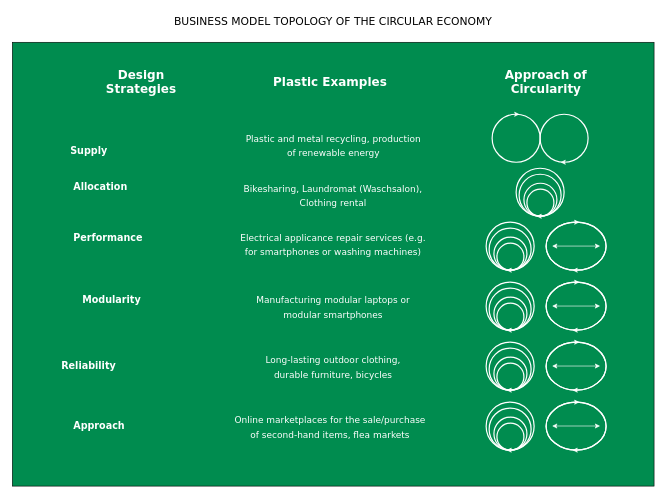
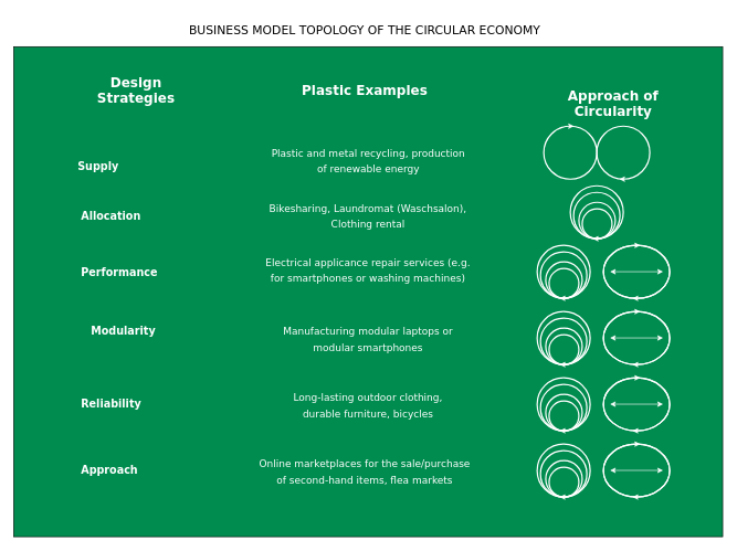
  <mxCell id="0" />
  <mxCell id="1" parent="0" />
  <mxCell id="2" value="" style="rounded=0;whiteSpace=wrap;html=1;fillColor=#008C4F;strokeColor=#000000;fontColor=#333333;fontFamily=Dejavu Sans;" parent="1" vertex="1"><mxGeometry x="20" y="70" width="1070" height="740" as="geometry" /></mxCell>
- <mxCell id="3" value="Design Strategies" style="text;html=1;strokeColor=none;fillColor=none;align=center;verticalAlign=middle;whiteSpace=wrap;rounded=0;fontFamily=Dejavu Sans;fontSize=20;fontStyle=1;fontColor=#FFFFFF;" parent="1" vertex="1"><mxGeometry x="150" y="120" width="170" height="30" as="geometry" /></mxCell>
+ <mxCell id="3" value="Design Strategies" style="text;html=1;strokeColor=none;fillColor=none;align=center;verticalAlign=middle;whiteSpace=wrap;rounded=0;fontFamily=Dejavu Sans;fontSize=20;fontStyle=1;fontColor=#FFFFFF;" parent="1" vertex="1"><mxGeometry x="120" y="120" width="170" height="30" as="geometry" /></mxCell>
  <mxCell id="4" value="Plastic Examples" style="text;html=1;strokeColor=none;fillColor=none;align=center;verticalAlign=middle;whiteSpace=wrap;rounded=0;fontFamily=Dejavu Sans;fontSize=20;fontStyle=1;fontColor=#FFFFFF;" parent="1" vertex="1"><mxGeometry x="450" y="120" width="200" height="30" as="geometry" /></mxCell>
- <mxCell id="5" value="Approach of Circularity" style="text;html=1;strokeColor=none;fillColor=none;align=center;verticalAlign=middle;whiteSpace=wrap;rounded=0;fontFamily=Dejavu Sans;fontSize=20;fontStyle=1;fontColor=#FFFFFF;" parent="1" vertex="1"><mxGeometry x="800" y="120" width="220" height="30" as="geometry" /></mxCell>
+ <mxCell id="5" value="Approach of Circularity" style="text;html=1;strokeColor=none;fillColor=none;align=center;verticalAlign=middle;whiteSpace=wrap;rounded=0;fontFamily=Dejavu Sans;fontSize=20;fontStyle=1;fontColor=#FFFFFF;" parent="1" vertex="1"><mxGeometry x="815" y="140" width="220" height="30" as="geometry" /></mxCell>
  <mxCell id="6" value="Supply" style="text;html=1;strokeColor=none;fillColor=none;align=left;verticalAlign=middle;whiteSpace=wrap;rounded=0;fontFamily=Dejavu Sans;fontSize=16;fontStyle=1;fontColor=#FFFFFF;" parent="1" vertex="1"><mxGeometry x="115" y="235" width="170" height="30" as="geometry" /></mxCell>
- <mxCell id="7" value="Allocation" style="text;html=1;strokeColor=none;fillColor=none;align=left;verticalAlign=middle;whiteSpace=wrap;rounded=0;fontFamily=Dejavu Sans;fontSize=16;fontStyle=1;fontColor=#FFFFFF;" parent="1" vertex="1"><mxGeometry x="120" y="295" width="170" height="30" as="geometry" /></mxCell>
- <mxCell id="8" value="Performance" style="text;html=1;strokeColor=none;fillColor=none;align=left;verticalAlign=middle;whiteSpace=wrap;rounded=0;fontFamily=Dejavu Sans;fontSize=16;fontStyle=1;fontColor=#FFFFFF;" parent="1" vertex="1"><mxGeometry x="120" y="380" width="250" height="30" as="geometry" /></mxCell>
+ <mxCell id="7" value="Allocation" style="text;html=1;strokeColor=none;fillColor=none;align=left;verticalAlign=middle;whiteSpace=wrap;rounded=0;fontFamily=Dejavu Sans;fontSize=16;fontStyle=1;fontColor=#FFFFFF;" parent="1" vertex="1"><mxGeometry x="120" y="310" width="170" height="30" as="geometry" /></mxCell>
+ <mxCell id="8" value="Performance" style="text;html=1;strokeColor=none;fillColor=none;align=left;verticalAlign=middle;whiteSpace=wrap;rounded=0;fontFamily=Dejavu Sans;fontSize=16;fontStyle=1;fontColor=#FFFFFF;" parent="1" vertex="1"><mxGeometry x="120" y="395" width="250" height="30" as="geometry" /></mxCell>
  <mxCell id="9" value="Modularity" style="text;html=1;strokeColor=none;fillColor=none;align=left;verticalAlign=middle;whiteSpace=wrap;rounded=0;fontFamily=Dejavu Sans;fontSize=16;fontStyle=1;fontColor=#FFFFFF;" parent="1" vertex="1"><mxGeometry x="135" y="485" width="250" height="30" as="geometry" /></mxCell>
- <mxCell id="10" value="Reliability" style="text;html=1;strokeColor=none;fillColor=none;align=left;verticalAlign=middle;whiteSpace=wrap;rounded=0;fontFamily=Dejavu Sans;fontSize=16;fontStyle=1;fontColor=#FFFFFF;" parent="1" vertex="1"><mxGeometry x="100" y="595" width="250" height="30" as="geometry" /></mxCell>
+ <mxCell id="10" value="Reliability" style="text;html=1;strokeColor=none;fillColor=none;align=left;verticalAlign=middle;whiteSpace=wrap;rounded=0;fontFamily=Dejavu Sans;fontSize=16;fontStyle=1;fontColor=#FFFFFF;" parent="1" vertex="1"><mxGeometry x="120" y="595" width="250" height="30" as="geometry" /></mxCell>
  <mxCell id="11" value="Approach" style="text;html=1;strokeColor=none;fillColor=none;align=left;verticalAlign=middle;whiteSpace=wrap;rounded=0;fontFamily=Dejavu Sans;fontSize=16;fontStyle=1;fontColor=#FFFFFF;" parent="1" vertex="1"><mxGeometry x="120" y="695" width="250" height="30" as="geometry" /></mxCell>
  <mxCell id="12" value="&lt;span style=&quot;font-size: 15px;&quot;&gt;Plastic and metal recycling, production of renewable energy&lt;/span&gt;" style="text;html=1;strokeColor=none;fillColor=none;align=center;verticalAlign=middle;whiteSpace=wrap;rounded=0;fontFamily=Dejavu Sans;fontSize=20;fontColor=#FFFFFF;" parent="1" vertex="1"><mxGeometry x="407.5" y="210" width="295" height="60" as="geometry" /></mxCell>
  <mxCell id="13" value="&lt;span style=&quot;font-size: 15px;&quot;&gt;Bikesharing, Laundromat (Waschsalon), Clothing rental&lt;/span&gt;" style="text;html=1;strokeColor=none;fillColor=none;align=center;verticalAlign=middle;whiteSpace=wrap;rounded=0;fontFamily=Dejavu Sans;fontSize=20;fontColor=#FFFFFF;" parent="1" vertex="1"><mxGeometry x="400" y="294" width="310" height="60" as="geometry" /></mxCell>
  <mxCell id="14" value="&lt;span style=&quot;font-size: 15px;&quot;&gt;Electrical applicance repair services (e.g. for smartphones or washing machines)&lt;/span&gt;" style="text;html=1;strokeColor=none;fillColor=none;align=center;verticalAlign=middle;whiteSpace=wrap;rounded=0;fontFamily=Dejavu Sans;fontSize=20;fontColor=#FFFFFF;" parent="1" vertex="1"><mxGeometry x="395" y="375" width="320" height="60" as="geometry" /></mxCell>
  <mxCell id="15" value="&lt;span style=&quot;font-size: 15px;&quot;&gt;Manufacturing modular laptops or modular smartphones&lt;/span&gt;" style="text;html=1;strokeColor=none;fillColor=none;align=center;verticalAlign=middle;whiteSpace=wrap;rounded=0;fontFamily=Dejavu Sans;fontSize=20;fontColor=#FFFFFF;" parent="1" vertex="1"><mxGeometry x="405" y="480" width="300" height="60" as="geometry" /></mxCell>
  <mxCell id="16" value="&lt;span style=&quot;font-size: 15px;&quot;&gt;Long-lasting outdoor clothing, durable furniture, bicycles&lt;/span&gt;" style="text;html=1;strokeColor=none;fillColor=none;align=center;verticalAlign=middle;whiteSpace=wrap;rounded=0;fontFamily=Dejavu Sans;fontSize=20;fontColor=#FFFFFF;" parent="1" vertex="1"><mxGeometry x="415" y="580" width="280" height="60" as="geometry" /></mxCell>
  <mxCell id="17" value="&lt;span style=&quot;font-size: 15px;&quot;&gt;Online marketplaces for the sale/purchase of second-hand items, flea markets&lt;/span&gt;" style="text;html=1;strokeColor=none;fillColor=none;align=center;verticalAlign=middle;whiteSpace=wrap;rounded=0;fontFamily=Dejavu Sans;fontSize=20;fontColor=#FFFFFF;" parent="1" vertex="1"><mxGeometry x="385" y="680" width="330" height="60" as="geometry" /></mxCell>
  <mxCell id="18" value="" style="group" parent="1" vertex="1" connectable="0"><mxGeometry x="820" y="190" width="80" height="80" as="geometry" /></mxCell>
  <mxCell id="19" value="" style="ellipse;whiteSpace=wrap;html=1;aspect=fixed;fontFamily=Dejavu Sans;fontSize=15;fontColor=#FFFFFF;strokeColor=#FFFFFF;fillColor=none;strokeWidth=2;" parent="18" vertex="1"><mxGeometry width="80" height="80" as="geometry" /></mxCell>
  <mxCell id="20" value="" style="endArrow=classic;html=1;rounded=0;fontFamily=Dejavu Sans;fontSize=15;fontColor=#FFFFFF;strokeColor=#FFFFFF;" parent="18" edge="1"><mxGeometry width="50" height="50" relative="1" as="geometry"><mxPoint x="40.5" as="sourcePoint" /><mxPoint x="45.5" as="targetPoint" /></mxGeometry></mxCell>
  <mxCell id="21" value="" style="group;rotation=-180;" parent="1" vertex="1" connectable="0"><mxGeometry x="900" y="190" width="80" height="80" as="geometry" /></mxCell>
  <mxCell id="22" value="" style="ellipse;whiteSpace=wrap;html=1;aspect=fixed;fontFamily=Dejavu Sans;fontSize=15;fontColor=#FFFFFF;strokeColor=#FFFFFF;fillColor=none;strokeWidth=2;rotation=-180;" parent="21" vertex="1"><mxGeometry width="80" height="80" as="geometry" /></mxCell>
  <mxCell id="23" value="" style="endArrow=classic;html=1;rounded=0;fontFamily=Dejavu Sans;fontSize=15;fontColor=#FFFFFF;strokeColor=#FFFFFF;" parent="21" edge="1"><mxGeometry width="50" height="50" relative="1" as="geometry"><mxPoint x="39" y="80" as="sourcePoint" /><mxPoint x="34" y="80" as="targetPoint" /></mxGeometry></mxCell>
  <mxCell id="24" value="" style="group" parent="1" vertex="1" connectable="0"><mxGeometry x="860" y="280" width="80" height="80" as="geometry" /></mxCell>
  <mxCell id="25" value="" style="group;rotation=-180;" parent="24" vertex="1" connectable="0"><mxGeometry width="80" height="80" as="geometry" /></mxCell>
  <mxCell id="26" value="" style="ellipse;whiteSpace=wrap;html=1;aspect=fixed;fontFamily=Dejavu Sans;fontSize=15;fontColor=#FFFFFF;strokeColor=#FFFFFF;fillColor=none;strokeWidth=2;rotation=-180;" parent="25" vertex="1"><mxGeometry width="80" height="80" as="geometry" /></mxCell>
  <mxCell id="27" value="" style="endArrow=classic;html=1;rounded=0;fontFamily=Dejavu Sans;fontSize=15;fontColor=#FFFFFF;strokeColor=#FFFFFF;" parent="25" edge="1"><mxGeometry width="50" height="50" relative="1" as="geometry"><mxPoint x="39" y="80" as="sourcePoint" /><mxPoint x="34" y="80" as="targetPoint" /></mxGeometry></mxCell>
  <mxCell id="28" value="" style="ellipse;whiteSpace=wrap;html=1;aspect=fixed;fontFamily=Dejavu Sans;fontSize=15;fontColor=#FFFFFF;strokeColor=#FFFFFF;fillColor=none;strokeWidth=2;rotation=-180;" parent="24" vertex="1"><mxGeometry x="5" y="10" width="70" height="70" as="geometry" /></mxCell>
  <mxCell id="29" value="" style="ellipse;whiteSpace=wrap;html=1;aspect=fixed;fontFamily=Dejavu Sans;fontSize=15;fontColor=#FFFFFF;strokeColor=#FFFFFF;fillColor=none;strokeWidth=2;rotation=-180;" parent="24" vertex="1"><mxGeometry x="13" y="25" width="55" height="55" as="geometry" /></mxCell>
  <mxCell id="30" value="" style="ellipse;whiteSpace=wrap;html=1;aspect=fixed;fontFamily=Dejavu Sans;fontSize=15;fontColor=#FFFFFF;strokeColor=#FFFFFF;fillColor=none;strokeWidth=2;rotation=-180;" parent="24" vertex="1"><mxGeometry x="18" y="35" width="45" height="45" as="geometry" /></mxCell>
  <mxCell id="31" value="" style="group" parent="1" vertex="1" connectable="0"><mxGeometry x="810" y="370" width="80" height="80" as="geometry" /></mxCell>
  <mxCell id="32" value="" style="group;rotation=-180;" parent="31" vertex="1" connectable="0"><mxGeometry width="80" height="80" as="geometry" /></mxCell>
  <mxCell id="33" value="" style="ellipse;whiteSpace=wrap;html=1;aspect=fixed;fontFamily=Dejavu Sans;fontSize=15;fontColor=#FFFFFF;strokeColor=#FFFFFF;fillColor=none;strokeWidth=2;rotation=-180;" parent="32" vertex="1"><mxGeometry width="80" height="80" as="geometry" /></mxCell>
  <mxCell id="34" value="" style="endArrow=classic;html=1;rounded=0;fontFamily=Dejavu Sans;fontSize=15;fontColor=#FFFFFF;strokeColor=#FFFFFF;" parent="32" edge="1"><mxGeometry width="50" height="50" relative="1" as="geometry"><mxPoint x="39" y="80" as="sourcePoint" /><mxPoint x="34" y="80" as="targetPoint" /></mxGeometry></mxCell>
  <mxCell id="35" value="" style="ellipse;whiteSpace=wrap;html=1;aspect=fixed;fontFamily=Dejavu Sans;fontSize=15;fontColor=#FFFFFF;strokeColor=#FFFFFF;fillColor=none;strokeWidth=2;rotation=-180;" parent="31" vertex="1"><mxGeometry x="5" y="10" width="70" height="70" as="geometry" /></mxCell>
  <mxCell id="36" value="" style="ellipse;whiteSpace=wrap;html=1;aspect=fixed;fontFamily=Dejavu Sans;fontSize=15;fontColor=#FFFFFF;strokeColor=#FFFFFF;fillColor=none;strokeWidth=2;rotation=-180;" parent="31" vertex="1"><mxGeometry x="13" y="25" width="55" height="55" as="geometry" /></mxCell>
  <mxCell id="37" value="" style="ellipse;whiteSpace=wrap;html=1;aspect=fixed;fontFamily=Dejavu Sans;fontSize=15;fontColor=#FFFFFF;strokeColor=#FFFFFF;fillColor=none;strokeWidth=2;rotation=-180;" parent="31" vertex="1"><mxGeometry x="18" y="35" width="45" height="45" as="geometry" /></mxCell>
  <mxCell id="38" value="" style="group" parent="1" vertex="1" connectable="0"><mxGeometry x="910" y="370" width="100" height="100" as="geometry" /></mxCell>
  <mxCell id="39" value="" style="ellipse;whiteSpace=wrap;html=1;fontFamily=Dejavu Sans;fontSize=15;fontColor=#FFFFFF;strokeColor=#FFFFFF;fillColor=none;strokeWidth=2;" parent="38" vertex="1"><mxGeometry width="100" height="80" as="geometry" /></mxCell>
  <mxCell id="40" value="" style="endArrow=classic;html=1;rounded=0;fontFamily=Dejavu Sans;fontSize=15;fontColor=#FFFFFF;strokeColor=#FFFFFF;" parent="38" edge="1"><mxGeometry width="50" height="50" relative="1" as="geometry"><mxPoint x="50.5" as="sourcePoint" /><mxPoint x="55.5" as="targetPoint" /></mxGeometry></mxCell>
  <mxCell id="41" value="" style="group;rotation=-180;" parent="1" vertex="1" connectable="0"><mxGeometry x="910" y="350" width="100" height="100" as="geometry" /></mxCell>
  <mxCell id="42" value="" style="ellipse;whiteSpace=wrap;html=1;fontFamily=Dejavu Sans;fontSize=15;fontColor=#FFFFFF;strokeColor=#FFFFFF;fillColor=none;strokeWidth=2;rotation=-180;" parent="41" vertex="1"><mxGeometry y="20" width="100" height="80" as="geometry" /></mxCell>
  <mxCell id="43" value="" style="endArrow=classic;html=1;rounded=0;fontFamily=Dejavu Sans;fontSize=15;fontColor=#FFFFFF;strokeColor=#FFFFFF;" parent="41" edge="1"><mxGeometry width="50" height="50" relative="1" as="geometry"><mxPoint x="49" y="100" as="sourcePoint" /><mxPoint x="44" y="100" as="targetPoint" /></mxGeometry></mxCell>
  <mxCell id="44" value="" style="endArrow=classic;startArrow=classic;html=1;rounded=0;fontFamily=Dejavu Sans;fontSize=15;fontColor=#FFFFFF;strokeColor=#FFFFFF;" parent="41" edge="1"><mxGeometry width="50" height="50" relative="1" as="geometry"><mxPoint x="10" y="59.8" as="sourcePoint" /><mxPoint x="90" y="59.8" as="targetPoint" /></mxGeometry></mxCell>
  <mxCell id="45" value="" style="group" parent="1" vertex="1" connectable="0"><mxGeometry x="810" y="470" width="80" height="80" as="geometry" /></mxCell>
  <mxCell id="46" value="" style="group;rotation=-180;" parent="45" vertex="1" connectable="0"><mxGeometry width="80" height="80" as="geometry" /></mxCell>
  <mxCell id="47" value="" style="ellipse;whiteSpace=wrap;html=1;aspect=fixed;fontFamily=Dejavu Sans;fontSize=15;fontColor=#FFFFFF;strokeColor=#FFFFFF;fillColor=none;strokeWidth=2;rotation=-180;" parent="46" vertex="1"><mxGeometry width="80" height="80" as="geometry" /></mxCell>
  <mxCell id="48" value="" style="endArrow=classic;html=1;rounded=0;fontFamily=Dejavu Sans;fontSize=15;fontColor=#FFFFFF;strokeColor=#FFFFFF;" parent="46" edge="1"><mxGeometry width="50" height="50" relative="1" as="geometry"><mxPoint x="39" y="80" as="sourcePoint" /><mxPoint x="34" y="80" as="targetPoint" /></mxGeometry></mxCell>
  <mxCell id="49" value="" style="ellipse;whiteSpace=wrap;html=1;aspect=fixed;fontFamily=Dejavu Sans;fontSize=15;fontColor=#FFFFFF;strokeColor=#FFFFFF;fillColor=none;strokeWidth=2;rotation=-180;" parent="45" vertex="1"><mxGeometry x="5" y="10" width="70" height="70" as="geometry" /></mxCell>
  <mxCell id="50" value="" style="ellipse;whiteSpace=wrap;html=1;aspect=fixed;fontFamily=Dejavu Sans;fontSize=15;fontColor=#FFFFFF;strokeColor=#FFFFFF;fillColor=none;strokeWidth=2;rotation=-180;" parent="45" vertex="1"><mxGeometry x="13" y="25" width="55" height="55" as="geometry" /></mxCell>
  <mxCell id="51" value="" style="ellipse;whiteSpace=wrap;html=1;aspect=fixed;fontFamily=Dejavu Sans;fontSize=15;fontColor=#FFFFFF;strokeColor=#FFFFFF;fillColor=none;strokeWidth=2;rotation=-180;" parent="45" vertex="1"><mxGeometry x="18" y="35" width="45" height="45" as="geometry" /></mxCell>
  <mxCell id="52" value="" style="group" parent="1" vertex="1" connectable="0"><mxGeometry x="910" y="470" width="100" height="100" as="geometry" /></mxCell>
  <mxCell id="53" value="" style="ellipse;whiteSpace=wrap;html=1;fontFamily=Dejavu Sans;fontSize=15;fontColor=#FFFFFF;strokeColor=#FFFFFF;fillColor=none;strokeWidth=2;" parent="52" vertex="1"><mxGeometry width="100" height="80" as="geometry" /></mxCell>
  <mxCell id="54" value="" style="endArrow=classic;html=1;rounded=0;fontFamily=Dejavu Sans;fontSize=15;fontColor=#FFFFFF;strokeColor=#FFFFFF;" parent="52" edge="1"><mxGeometry width="50" height="50" relative="1" as="geometry"><mxPoint x="50.5" as="sourcePoint" /><mxPoint x="55.5" as="targetPoint" /></mxGeometry></mxCell>
  <mxCell id="55" value="" style="ellipse;whiteSpace=wrap;html=1;fontFamily=Dejavu Sans;fontSize=15;fontColor=#FFFFFF;strokeColor=#FFFFFF;fillColor=none;strokeWidth=2;rotation=-180;" parent="1" vertex="1"><mxGeometry x="910" y="470" width="100" height="80" as="geometry" /></mxCell>
  <mxCell id="56" value="" style="endArrow=classic;html=1;rounded=0;fontFamily=Dejavu Sans;fontSize=15;fontColor=#FFFFFF;strokeColor=#FFFFFF;" parent="1" edge="1"><mxGeometry width="50" height="50" relative="1" as="geometry"><mxPoint x="959" y="550" as="sourcePoint" /><mxPoint x="954" y="550" as="targetPoint" /></mxGeometry></mxCell>
  <mxCell id="57" value="" style="endArrow=classic;startArrow=classic;html=1;rounded=0;fontFamily=Dejavu Sans;fontSize=15;fontColor=#FFFFFF;strokeColor=#FFFFFF;" parent="1" edge="1"><mxGeometry width="50" height="50" relative="1" as="geometry"><mxPoint x="920" y="509.8" as="sourcePoint" /><mxPoint x="1000" y="509.8" as="targetPoint" /></mxGeometry></mxCell>
  <mxCell id="58" value="" style="group" parent="1" vertex="1" connectable="0"><mxGeometry x="810" y="570" width="80" height="80" as="geometry" /></mxCell>
  <mxCell id="59" value="" style="group;rotation=-180;" parent="58" vertex="1" connectable="0"><mxGeometry width="80" height="80" as="geometry" /></mxCell>
  <mxCell id="60" value="" style="ellipse;whiteSpace=wrap;html=1;aspect=fixed;fontFamily=Dejavu Sans;fontSize=15;fontColor=#FFFFFF;strokeColor=#FFFFFF;fillColor=none;strokeWidth=2;rotation=-180;" parent="59" vertex="1"><mxGeometry width="80" height="80" as="geometry" /></mxCell>
  <mxCell id="61" value="" style="endArrow=classic;html=1;rounded=0;fontFamily=Dejavu Sans;fontSize=15;fontColor=#FFFFFF;strokeColor=#FFFFFF;" parent="59" edge="1"><mxGeometry width="50" height="50" relative="1" as="geometry"><mxPoint x="39" y="80" as="sourcePoint" /><mxPoint x="34" y="80" as="targetPoint" /></mxGeometry></mxCell>
  <mxCell id="62" value="" style="ellipse;whiteSpace=wrap;html=1;aspect=fixed;fontFamily=Dejavu Sans;fontSize=15;fontColor=#FFFFFF;strokeColor=#FFFFFF;fillColor=none;strokeWidth=2;rotation=-180;" parent="58" vertex="1"><mxGeometry x="5" y="10" width="70" height="70" as="geometry" /></mxCell>
  <mxCell id="63" value="" style="ellipse;whiteSpace=wrap;html=1;aspect=fixed;fontFamily=Dejavu Sans;fontSize=15;fontColor=#FFFFFF;strokeColor=#FFFFFF;fillColor=none;strokeWidth=2;rotation=-180;" parent="58" vertex="1"><mxGeometry x="13" y="25" width="55" height="55" as="geometry" /></mxCell>
  <mxCell id="64" value="" style="ellipse;whiteSpace=wrap;html=1;aspect=fixed;fontFamily=Dejavu Sans;fontSize=15;fontColor=#FFFFFF;strokeColor=#FFFFFF;fillColor=none;strokeWidth=2;rotation=-180;" parent="58" vertex="1"><mxGeometry x="18" y="35" width="45" height="45" as="geometry" /></mxCell>
  <mxCell id="65" value="" style="group" parent="1" vertex="1" connectable="0"><mxGeometry x="910" y="570" width="100" height="100" as="geometry" /></mxCell>
  <mxCell id="66" value="" style="ellipse;whiteSpace=wrap;html=1;fontFamily=Dejavu Sans;fontSize=15;fontColor=#FFFFFF;strokeColor=#FFFFFF;fillColor=none;strokeWidth=2;" parent="65" vertex="1"><mxGeometry width="100" height="80" as="geometry" /></mxCell>
  <mxCell id="67" value="" style="endArrow=classic;html=1;rounded=0;fontFamily=Dejavu Sans;fontSize=15;fontColor=#FFFFFF;strokeColor=#FFFFFF;" parent="65" edge="1"><mxGeometry width="50" height="50" relative="1" as="geometry"><mxPoint x="50.5" as="sourcePoint" /><mxPoint x="55.5" as="targetPoint" /></mxGeometry></mxCell>
  <mxCell id="68" value="" style="ellipse;whiteSpace=wrap;html=1;fontFamily=Dejavu Sans;fontSize=15;fontColor=#FFFFFF;strokeColor=#FFFFFF;fillColor=none;strokeWidth=2;rotation=-180;" parent="1" vertex="1"><mxGeometry x="910" y="570" width="100" height="80" as="geometry" /></mxCell>
  <mxCell id="69" value="" style="endArrow=classic;html=1;rounded=0;fontFamily=Dejavu Sans;fontSize=15;fontColor=#FFFFFF;strokeColor=#FFFFFF;" parent="1" edge="1"><mxGeometry width="50" height="50" relative="1" as="geometry"><mxPoint x="959" y="650" as="sourcePoint" /><mxPoint x="954" y="650" as="targetPoint" /></mxGeometry></mxCell>
  <mxCell id="70" value="" style="endArrow=classic;startArrow=classic;html=1;rounded=0;fontFamily=Dejavu Sans;fontSize=15;fontColor=#FFFFFF;strokeColor=#FFFFFF;" parent="1" edge="1"><mxGeometry width="50" height="50" relative="1" as="geometry"><mxPoint x="920" y="609.8" as="sourcePoint" /><mxPoint x="1000" y="609.8" as="targetPoint" /></mxGeometry></mxCell>
  <mxCell id="71" value="" style="group" parent="1" vertex="1" connectable="0"><mxGeometry x="810" y="670" width="80" height="80" as="geometry" /></mxCell>
  <mxCell id="72" value="" style="group;rotation=-180;" parent="71" vertex="1" connectable="0"><mxGeometry width="80" height="80" as="geometry" /></mxCell>
  <mxCell id="73" value="" style="ellipse;whiteSpace=wrap;html=1;aspect=fixed;fontFamily=Dejavu Sans;fontSize=15;fontColor=#FFFFFF;strokeColor=#FFFFFF;fillColor=none;strokeWidth=2;rotation=-180;" parent="72" vertex="1"><mxGeometry width="80" height="80" as="geometry" /></mxCell>
  <mxCell id="74" value="" style="endArrow=classic;html=1;rounded=0;fontFamily=Dejavu Sans;fontSize=15;fontColor=#FFFFFF;strokeColor=#FFFFFF;" parent="72" edge="1"><mxGeometry width="50" height="50" relative="1" as="geometry"><mxPoint x="39" y="80" as="sourcePoint" /><mxPoint x="34" y="80" as="targetPoint" /></mxGeometry></mxCell>
  <mxCell id="75" value="" style="ellipse;whiteSpace=wrap;html=1;aspect=fixed;fontFamily=Dejavu Sans;fontSize=15;fontColor=#FFFFFF;strokeColor=#FFFFFF;fillColor=none;strokeWidth=2;rotation=-180;" parent="71" vertex="1"><mxGeometry x="5" y="10" width="70" height="70" as="geometry" /></mxCell>
  <mxCell id="76" value="" style="ellipse;whiteSpace=wrap;html=1;aspect=fixed;fontFamily=Dejavu Sans;fontSize=15;fontColor=#FFFFFF;strokeColor=#FFFFFF;fillColor=none;strokeWidth=2;rotation=-180;" parent="71" vertex="1"><mxGeometry x="13" y="25" width="55" height="55" as="geometry" /></mxCell>
  <mxCell id="77" value="" style="ellipse;whiteSpace=wrap;html=1;aspect=fixed;fontFamily=Dejavu Sans;fontSize=15;fontColor=#FFFFFF;strokeColor=#FFFFFF;fillColor=none;strokeWidth=2;rotation=-180;" parent="71" vertex="1"><mxGeometry x="18" y="35" width="45" height="45" as="geometry" /></mxCell>
  <mxCell id="78" value="" style="group" parent="1" vertex="1" connectable="0"><mxGeometry x="910" y="670" width="100" height="100" as="geometry" /></mxCell>
  <mxCell id="79" value="" style="ellipse;whiteSpace=wrap;html=1;fontFamily=Dejavu Sans;fontSize=15;fontColor=#FFFFFF;strokeColor=#FFFFFF;fillColor=none;strokeWidth=2;" parent="78" vertex="1"><mxGeometry width="100" height="80" as="geometry" /></mxCell>
  <mxCell id="80" value="" style="endArrow=classic;html=1;rounded=0;fontFamily=Dejavu Sans;fontSize=15;fontColor=#FFFFFF;strokeColor=#FFFFFF;" parent="78" edge="1"><mxGeometry width="50" height="50" relative="1" as="geometry"><mxPoint x="50.5" as="sourcePoint" /><mxPoint x="55.5" as="targetPoint" /></mxGeometry></mxCell>
  <mxCell id="81" value="" style="ellipse;whiteSpace=wrap;html=1;fontFamily=Dejavu Sans;fontSize=15;fontColor=#FFFFFF;strokeColor=#FFFFFF;fillColor=none;strokeWidth=2;rotation=-180;" parent="1" vertex="1"><mxGeometry x="910" y="670" width="100" height="80" as="geometry" /></mxCell>
  <mxCell id="82" value="" style="endArrow=classic;html=1;rounded=0;fontFamily=Dejavu Sans;fontSize=15;fontColor=#FFFFFF;strokeColor=#FFFFFF;" parent="1" edge="1"><mxGeometry width="50" height="50" relative="1" as="geometry"><mxPoint x="959" y="750" as="sourcePoint" /><mxPoint x="954" y="750" as="targetPoint" /></mxGeometry></mxCell>
  <mxCell id="83" value="" style="endArrow=classic;startArrow=classic;html=1;rounded=0;fontFamily=Dejavu Sans;fontSize=15;fontColor=#FFFFFF;strokeColor=#FFFFFF;" parent="1" edge="1"><mxGeometry width="50" height="50" relative="1" as="geometry"><mxPoint x="920" y="709.8" as="sourcePoint" /><mxPoint x="1000" y="709.8" as="targetPoint" /></mxGeometry></mxCell>
- <mxCell id="84" value="BUSINESS MODEL TOPOLOGY OF THE CIRCULAR ECONOMY" style="text;html=1;strokeColor=none;fillColor=none;align=center;verticalAlign=middle;whiteSpace=wrap;rounded=0;fontFamily=Dejavu Sans;fontSize=18;fontColor=#000000;" parent="1" vertex="1"><mxGeometry x="20" y="20" width="1070" height="30" as="geometry" /></mxCell>
+ <mxCell id="84" value="BUSINESS MODEL TOPOLOGY OF THE CIRCULAR ECONOMY" style="text;html=1;strokeColor=none;fillColor=none;align=center;verticalAlign=middle;whiteSpace=wrap;rounded=0;fontFamily=Dejavu Sans;fontSize=18;fontColor=#000000;" parent="1" vertex="1"><mxGeometry x="15" y="30" width="1070" height="30" as="geometry" /></mxCell>
